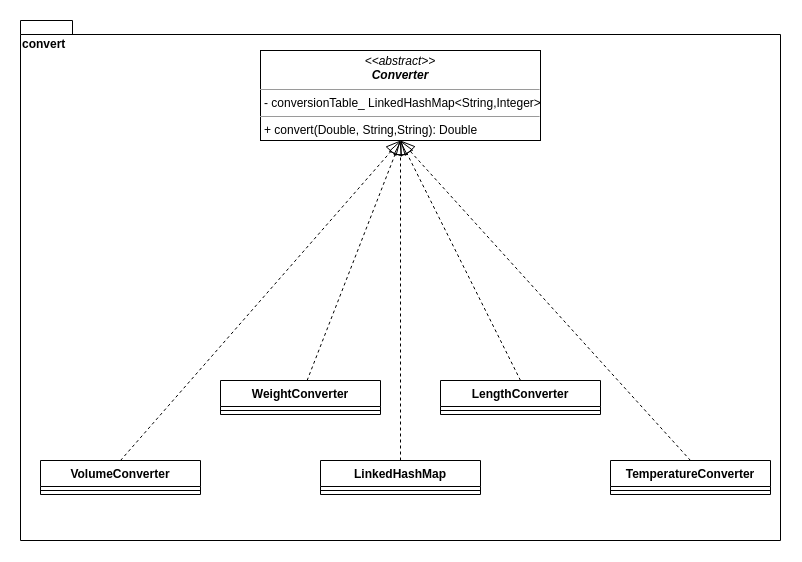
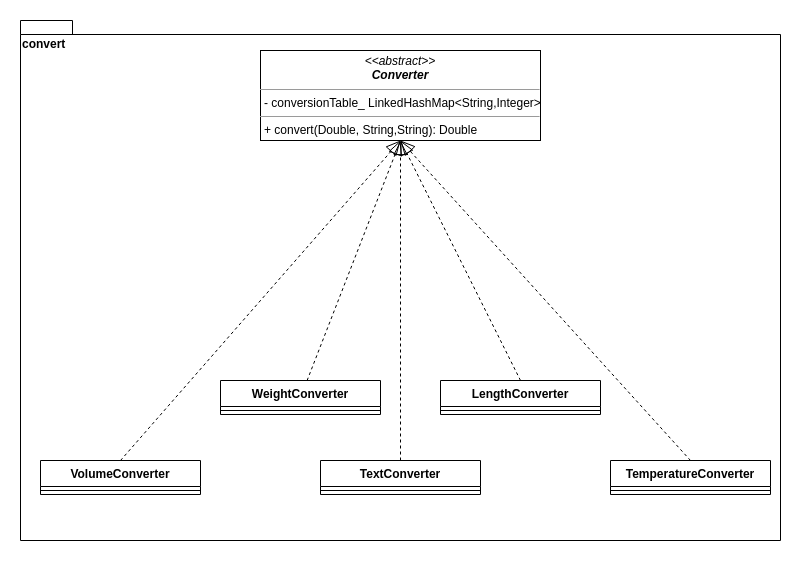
  <mxCell id="0" />
  <mxCell id="1" parent="0" />
  <mxCell id="2" value="convert" style="shape=folder;fontStyle=1;spacingTop=10;tabWidth=40;tabHeight=14;tabPosition=left;html=1;align=left;verticalAlign=top;" parent="1" vertex="1"><mxGeometry x="20" y="20" width="760" height="520" as="geometry" /></mxCell>
  <mxCell id="3" value="&lt;p style=&quot;margin: 0px ; margin-top: 4px ; text-align: center&quot;&gt;&lt;i&gt;&amp;lt;&amp;lt;abstract&amp;gt;&amp;gt;&lt;/i&gt;&lt;br&gt;&lt;i&gt;&lt;b&gt;Converter&lt;/b&gt;&lt;/i&gt;&lt;/p&gt;&lt;hr size=&quot;1&quot;&gt;&lt;p style=&quot;margin: 0px ; margin-left: 4px&quot;&gt;- conversionTable_ LinkedHashMap&amp;lt;String,Integer&amp;gt;&lt;br&gt;&lt;/p&gt;&lt;hr size=&quot;1&quot;&gt;&lt;p style=&quot;margin: 0px ; margin-left: 4px&quot;&gt;+ convert(Double, String,String): Double&lt;br&gt;&lt;/p&gt;" style="verticalAlign=top;align=left;overflow=fill;fontSize=12;fontFamily=Helvetica;html=1;" parent="1" vertex="1"><mxGeometry x="260" y="50" width="280" height="90" as="geometry" /></mxCell>
  <mxCell id="4" value="LengthConverter" style="swimlane;fontStyle=1;align=center;verticalAlign=top;childLayout=stackLayout;horizontal=1;startSize=26;horizontalStack=0;resizeParent=1;resizeParentMax=0;resizeLast=0;collapsible=1;marginBottom=0;" parent="1" vertex="1"><mxGeometry x="440" y="380" width="160" height="34" as="geometry" /></mxCell>
  <mxCell id="5" value="" style="line;strokeWidth=1;fillColor=none;align=left;verticalAlign=middle;spacingTop=-1;spacingLeft=3;spacingRight=3;rotatable=0;labelPosition=right;points=[];portConstraint=eastwest;" parent="4" vertex="1"><mxGeometry y="26" width="160" height="8" as="geometry" /></mxCell>
  <mxCell id="6" value="VolumeConverter" style="swimlane;fontStyle=1;align=center;verticalAlign=top;childLayout=stackLayout;horizontal=1;startSize=26;horizontalStack=0;resizeParent=1;resizeParentMax=0;resizeLast=0;collapsible=1;marginBottom=0;" parent="1" vertex="1"><mxGeometry x="40" y="460" width="160" height="34" as="geometry" /></mxCell>
  <mxCell id="7" value="" style="line;strokeWidth=1;fillColor=none;align=left;verticalAlign=middle;spacingTop=-1;spacingLeft=3;spacingRight=3;rotatable=0;labelPosition=right;points=[];portConstraint=eastwest;" parent="6" vertex="1"><mxGeometry y="26" width="160" height="8" as="geometry" /></mxCell>
  <mxCell id="8" value="TemperatureConverter" style="swimlane;fontStyle=1;align=center;verticalAlign=top;childLayout=stackLayout;horizontal=1;startSize=26;horizontalStack=0;resizeParent=1;resizeParentMax=0;resizeLast=0;collapsible=1;marginBottom=0;" parent="1" vertex="1"><mxGeometry x="610" y="460" width="160" height="34" as="geometry" /></mxCell>
  <mxCell id="9" value="" style="line;strokeWidth=1;fillColor=none;align=left;verticalAlign=middle;spacingTop=-1;spacingLeft=3;spacingRight=3;rotatable=0;labelPosition=right;points=[];portConstraint=eastwest;" parent="8" vertex="1"><mxGeometry y="26" width="160" height="8" as="geometry" /></mxCell>
  <mxCell id="10" value="WeightConverter" style="swimlane;fontStyle=1;align=center;verticalAlign=top;childLayout=stackLayout;horizontal=1;startSize=26;horizontalStack=0;resizeParent=1;resizeParentMax=0;resizeLast=0;collapsible=1;marginBottom=0;" parent="1" vertex="1"><mxGeometry x="220" y="380" width="160" height="34" as="geometry" /></mxCell>
  <mxCell id="11" value="" style="line;strokeWidth=1;fillColor=none;align=left;verticalAlign=middle;spacingTop=-1;spacingLeft=3;spacingRight=3;rotatable=0;labelPosition=right;points=[];portConstraint=eastwest;" parent="10" vertex="1"><mxGeometry y="26" width="160" height="8" as="geometry" /></mxCell>
  <mxCell id="12" value="" style="endArrow=block;dashed=1;endFill=0;endSize=12;html=1;entryX=0.5;entryY=1;entryDx=0;entryDy=0;" parent="1" source="10" target="3" edge="1"><mxGeometry width="160" relative="1" as="geometry"><mxPoint x="310" y="360" as="sourcePoint" /><mxPoint x="470" y="360" as="targetPoint" /></mxGeometry></mxCell>
  <mxCell id="13" value="" style="endArrow=block;dashed=1;endFill=0;endSize=12;html=1;entryX=0.5;entryY=1;entryDx=0;entryDy=0;exitX=0.5;exitY=0;exitDx=0;exitDy=0;" parent="1" source="6" target="3" edge="1"><mxGeometry width="160" relative="1" as="geometry"><mxPoint x="310" y="360" as="sourcePoint" /><mxPoint x="470" y="360" as="targetPoint" /></mxGeometry></mxCell>
  <mxCell id="14" value="" style="endArrow=block;dashed=1;endFill=0;endSize=12;html=1;entryX=0.5;entryY=1;entryDx=0;entryDy=0;exitX=0.5;exitY=0;exitDx=0;exitDy=0;" parent="1" source="4" target="3" edge="1"><mxGeometry width="160" relative="1" as="geometry"><mxPoint x="310" y="360" as="sourcePoint" /><mxPoint x="470" y="360" as="targetPoint" /></mxGeometry></mxCell>
  <mxCell id="15" value="" style="endArrow=block;dashed=1;endFill=0;endSize=12;html=1;entryX=0.5;entryY=1;entryDx=0;entryDy=0;exitX=0.5;exitY=0;exitDx=0;exitDy=0;" parent="1" source="8" target="3" edge="1"><mxGeometry width="160" relative="1" as="geometry"><mxPoint x="310" y="360" as="sourcePoint" /><mxPoint x="470" y="360" as="targetPoint" /></mxGeometry></mxCell>
- <mxCell id="16" value="LinkedHashMap" style="swimlane;fontStyle=1;align=center;verticalAlign=top;childLayout=stackLayout;horizontal=1;startSize=26;horizontalStack=0;resizeParent=1;resizeParentMax=0;resizeLast=0;collapsible=1;marginBottom=0;" vertex="1" parent="1"><mxGeometry x="320" y="460" width="160" height="34" as="geometry" /></mxCell>
+ <mxCell id="16" value="TextConverter" style="swimlane;fontStyle=1;align=center;verticalAlign=top;childLayout=stackLayout;horizontal=1;startSize=26;horizontalStack=0;resizeParent=1;resizeParentMax=0;resizeLast=0;collapsible=1;marginBottom=0;" vertex="1" parent="1"><mxGeometry x="320" y="460" width="160" height="34" as="geometry" /></mxCell>
  <mxCell id="17" value="" style="line;strokeWidth=1;fillColor=none;align=left;verticalAlign=middle;spacingTop=-1;spacingLeft=3;spacingRight=3;rotatable=0;labelPosition=right;points=[];portConstraint=eastwest;" vertex="1" parent="16"><mxGeometry y="26" width="160" height="8" as="geometry" /></mxCell>
  <mxCell id="18" value="" style="endArrow=block;dashed=1;endFill=0;endSize=12;html=1;" edge="1" parent="1" source="16"><mxGeometry width="160" relative="1" as="geometry"><mxPoint x="310" y="390" as="sourcePoint" /><mxPoint x="400" y="140" as="targetPoint" /></mxGeometry></mxCell>
